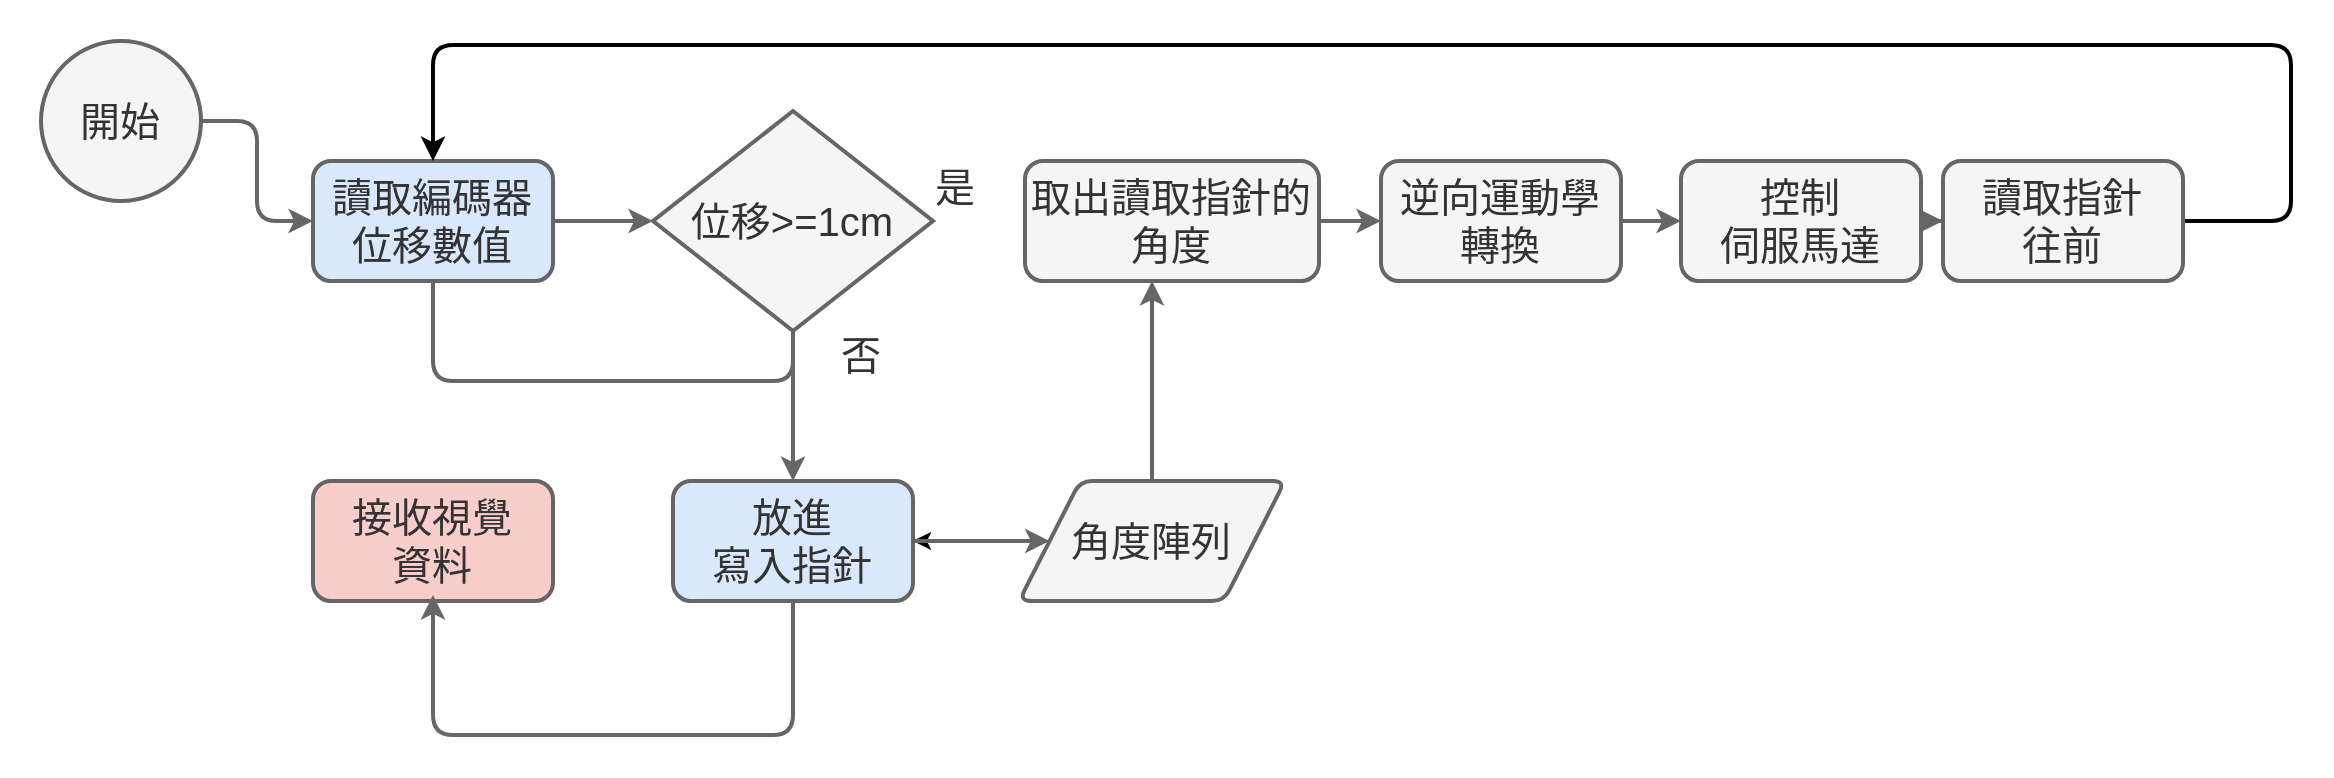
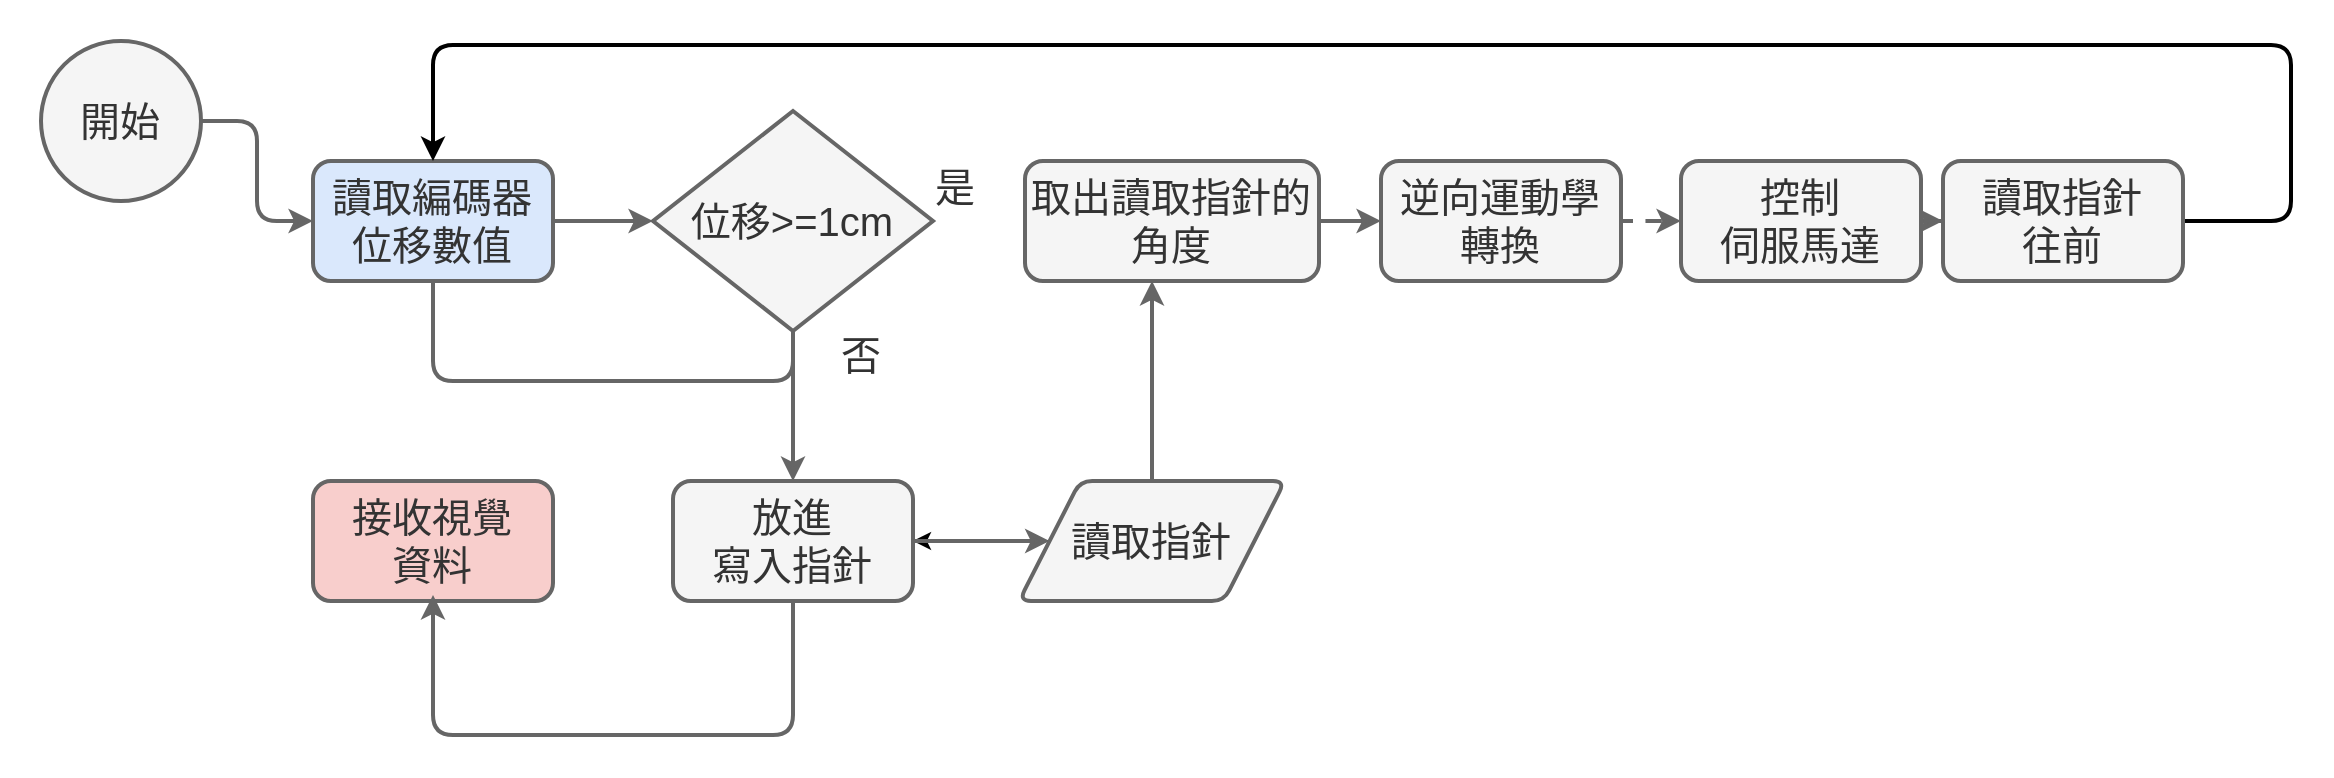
  <mxCell id="0" />
  <mxCell id="1" parent="0" />
  <mxCell id="2" value="" style="edgeStyle=orthogonalEdgeStyle;rounded=1;orthogonalLoop=1;jettySize=auto;html=1;strokeWidth=2;labelBackgroundColor=none;fontColor=#0A0A0A;strokeColor=#666666;fillColor=#f5f5f5;fontSize=20;" parent="1" source="4" target="22" edge="1"><mxGeometry relative="1" as="geometry" /></mxCell>
  <mxCell id="3" style="edgeStyle=orthogonalEdgeStyle;rounded=1;orthogonalLoop=1;jettySize=auto;html=1;entryX=0.5;entryY=0;entryDx=0;entryDy=0;labelBackgroundColor=none;fontColor=#0A0A0A;strokeColor=#666666;fillColor=#f5f5f5;strokeWidth=2;fontSize=20;" parent="1" source="4" target="6" edge="1"><mxGeometry relative="1" as="geometry"><Array as="points"><mxPoint x="396" y="190" /><mxPoint x="216" y="190" /></Array><mxPoint x="355" y="40" as="targetPoint" /></mxGeometry></mxCell>
  <mxCell id="4" value="位移&amp;gt;=1cm" style="strokeWidth=2;html=1;shape=mxgraph.flowchart.decision;whiteSpace=wrap;labelBackgroundColor=none;rounded=1;strokeColor=#666666;fontColor=#333333;fillColor=#f5f5f5;fontSize=20;" parent="1" vertex="1"><mxGeometry x="326" y="55" width="140" height="110" as="geometry" /></mxCell>
  <mxCell id="5" value="" style="edgeStyle=orthogonalEdgeStyle;rounded=1;orthogonalLoop=1;jettySize=auto;html=1;strokeWidth=2;labelBackgroundColor=none;fontColor=#0A0A0A;strokeColor=#666666;fillColor=#f5f5f5;fontSize=20;" parent="1" source="6" target="4" edge="1"><mxGeometry relative="1" as="geometry" /></mxCell>
  <mxCell id="6" value="讀取編碼器位移數值" style="rounded=1;whiteSpace=wrap;html=1;strokeWidth=2;labelBackgroundColor=none;strokeColor=#666666;fontColor=#333333;fillColor=#dae8fc;fontSize=20;" parent="1" vertex="1"><mxGeometry x="156" y="80" width="120" height="60" as="geometry" /></mxCell>
  <mxCell id="7" value="" style="edgeStyle=orthogonalEdgeStyle;rounded=1;orthogonalLoop=1;jettySize=auto;html=1;strokeWidth=2;labelBackgroundColor=none;fontColor=#0A0A0A;strokeColor=#666666;fillColor=#f5f5f5;fontSize=20;" parent="1" source="8" target="13" edge="1"><mxGeometry relative="1" as="geometry" /></mxCell>
  <mxCell id="8" value="取出讀取指針的角度" style="rounded=1;whiteSpace=wrap;html=1;strokeWidth=2;labelBackgroundColor=none;strokeColor=#666666;fontColor=#333333;fillColor=#f5f5f5;fontSize=20;" parent="1" vertex="1"><mxGeometry x="512" y="80" width="147" height="60" as="geometry" /></mxCell>
  <mxCell id="9" value="" style="edgeStyle=orthogonalEdgeStyle;rounded=1;orthogonalLoop=1;jettySize=auto;html=1;strokeWidth=2;labelBackgroundColor=none;fontColor=#0A0A0A;strokeColor=#666666;fillColor=#f5f5f5;fontSize=20;" parent="1" source="11" target="8" edge="1"><mxGeometry relative="1" as="geometry"><Array as="points"><mxPoint x="572" y="256" /><mxPoint x="572" y="256" /></Array></mxGeometry></mxCell>
  <mxCell id="10" value="" style="edgeStyle=orthogonalEdgeStyle;rounded=0;orthogonalLoop=1;jettySize=auto;html=1;fontSize=20;" edge="1" parent="1" source="11" target="22"><mxGeometry relative="1" as="geometry" /></mxCell>
- <mxCell id="11" value="角度陣列" style="shape=parallelogram;html=1;strokeWidth=2;perimeter=parallelogramPerimeter;whiteSpace=wrap;rounded=1;arcSize=12;size=0.23;labelBackgroundColor=none;strokeColor=#666666;fontColor=#333333;fillColor=#f5f5f5;fontSize=20;" parent="1" vertex="1"><mxGeometry x="509" y="240" width="133" height="60" as="geometry" /></mxCell>
- <mxCell id="12" value="" style="edgeStyle=orthogonalEdgeStyle;rounded=1;orthogonalLoop=1;jettySize=auto;html=1;strokeWidth=2;labelBackgroundColor=none;fontColor=#0A0A0A;strokeColor=#666666;fillColor=#f5f5f5;fontSize=20;" parent="1" source="13" target="15" edge="1"><mxGeometry relative="1" as="geometry" /></mxCell>
+ <mxCell id="11" value="讀取指針" style="shape=parallelogram;html=1;strokeWidth=2;perimeter=parallelogramPerimeter;whiteSpace=wrap;rounded=1;arcSize=12;size=0.23;labelBackgroundColor=none;strokeColor=#666666;fontColor=#333333;fillColor=#f5f5f5;fontSize=20;" parent="1" vertex="1"><mxGeometry x="509" y="240" width="133" height="60" as="geometry" /></mxCell>
+ <mxCell id="12" value="" style="edgeStyle=orthogonalEdgeStyle;rounded=1;orthogonalLoop=1;jettySize=auto;html=1;strokeWidth=2;labelBackgroundColor=none;fontColor=#0A0A0A;strokeColor=#666666;fillColor=#f5f5f5;fontSize=20;dashed=1;" parent="1" source="13" target="15" edge="1"><mxGeometry relative="1" as="geometry" /></mxCell>
  <mxCell id="13" value="逆向運動學轉換" style="rounded=1;whiteSpace=wrap;html=1;strokeWidth=2;labelBackgroundColor=none;strokeColor=#666666;fontColor=#333333;fillColor=#f5f5f5;fontSize=20;" parent="1" vertex="1"><mxGeometry x="690" y="80" width="120" height="60" as="geometry" /></mxCell>
  <mxCell id="14" value="" style="edgeStyle=orthogonalEdgeStyle;rounded=1;orthogonalLoop=1;jettySize=auto;html=1;strokeWidth=2;labelBackgroundColor=none;fontColor=#0A0A0A;strokeColor=#666666;fillColor=#f5f5f5;fontSize=20;" parent="1" source="15" target="18" edge="1"><mxGeometry relative="1" as="geometry" /></mxCell>
  <mxCell id="15" value="控制&lt;div&gt;伺服&lt;span style=&quot;background-color: initial;&quot;&gt;馬達&lt;/span&gt;&lt;/div&gt;" style="rounded=1;whiteSpace=wrap;html=1;strokeWidth=2;labelBackgroundColor=none;strokeColor=#666666;fontColor=#333333;fillColor=#f5f5f5;fontSize=20;" parent="1" vertex="1"><mxGeometry x="840" y="80" width="120" height="60" as="geometry" /></mxCell>
  <mxCell id="16" value="是" style="text;html=1;align=center;verticalAlign=middle;resizable=0;points=[];autosize=1;strokeColor=none;fillColor=none;labelBackgroundColor=none;rounded=1;fontColor=#333333;strokeWidth=2;fontSize=20;" parent="1" vertex="1"><mxGeometry x="458" y="75" width="38" height="36" as="geometry" /></mxCell>
  <mxCell id="17" style="edgeStyle=orthogonalEdgeStyle;rounded=1;orthogonalLoop=1;jettySize=auto;html=1;strokeColor=#000000;exitX=1;exitY=0.5;exitDx=0;exitDy=0;strokeWidth=2;fontSize=20;curved=0;" edge="1" parent="1" source="18" target="6"><mxGeometry relative="1" as="geometry"><mxPoint x="1018" y="30" as="sourcePoint" /><mxPoint x="243" y="0" as="targetPoint" /><Array as="points"><mxPoint x="1145" y="110" /><mxPoint x="1145" y="22" /><mxPoint x="216" y="22" /></Array></mxGeometry></mxCell>
  <mxCell id="18" value="讀取指針&lt;div&gt;往前&lt;/div&gt;" style="rounded=1;whiteSpace=wrap;html=1;strokeWidth=2;labelBackgroundColor=none;strokeColor=#666666;fontColor=#333333;fillColor=#f5f5f5;fontSize=20;" parent="1" vertex="1"><mxGeometry x="971" y="80" width="120" height="60" as="geometry" /></mxCell>
  <mxCell id="19" value="接收視覺&lt;div&gt;資料&lt;/div&gt;" style="rounded=1;whiteSpace=wrap;html=1;labelBackgroundColor=none;strokeColor=#666666;fontColor=#333333;fillColor=#f8cecc;strokeWidth=2;fontSize=20;" parent="1" vertex="1"><mxGeometry x="156" y="240" width="120" height="60" as="geometry" /></mxCell>
  <mxCell id="20" style="edgeStyle=orthogonalEdgeStyle;rounded=1;orthogonalLoop=1;jettySize=auto;html=1;entryX=0;entryY=0.5;entryDx=0;entryDy=0;labelBackgroundColor=none;fontColor=#0A0A0A;strokeColor=#666666;fillColor=#f5f5f5;strokeWidth=2;fontSize=20;" parent="1" source="22" target="11" edge="1"><mxGeometry relative="1" as="geometry" /></mxCell>
  <mxCell id="21" style="edgeStyle=orthogonalEdgeStyle;rounded=1;orthogonalLoop=1;jettySize=auto;html=1;labelBackgroundColor=none;fontColor=#0A0A0A;strokeColor=#666666;fillColor=#f5f5f5;strokeWidth=2;fontSize=20;" parent="1" source="22" edge="1"><mxGeometry relative="1" as="geometry"><Array as="points"><mxPoint x="396" y="367" /><mxPoint x="216" y="367" /></Array><mxPoint x="216" y="297" as="targetPoint" /></mxGeometry></mxCell>
- <mxCell id="22" value="放進&lt;div&gt;寫入指針&lt;/div&gt;" style="rounded=1;whiteSpace=wrap;html=1;labelBackgroundColor=none;strokeColor=#666666;fontColor=#333333;fillColor=#dae8fc;strokeWidth=2;fontSize=20;" parent="1" vertex="1"><mxGeometry x="336" y="240" width="120" height="60" as="geometry" /></mxCell>
+ <mxCell id="22" value="放進&lt;div&gt;寫入指針&lt;/div&gt;" style="rounded=1;whiteSpace=wrap;html=1;labelBackgroundColor=none;strokeColor=#666666;fontColor=#333333;fillColor=#f5f5f5;strokeWidth=2;fontSize=20;" parent="1" vertex="1"><mxGeometry x="336" y="240" width="120" height="60" as="geometry" /></mxCell>
  <mxCell id="23" value="否" style="text;html=1;align=center;verticalAlign=middle;resizable=0;points=[];autosize=1;strokeColor=none;fillColor=none;labelBackgroundColor=none;rounded=1;fontColor=#333333;strokeWidth=2;fontSize=20;" parent="1" vertex="1"><mxGeometry x="411" y="159" width="38" height="36" as="geometry" /></mxCell>
  <mxCell id="24" value="" style="edgeStyle=orthogonalEdgeStyle;rounded=1;orthogonalLoop=1;jettySize=auto;html=1;labelBackgroundColor=none;fontColor=#0A0A0A;strokeColor=#666666;fillColor=#f5f5f5;strokeWidth=2;fontSize=20;" parent="1" source="25" target="6" edge="1"><mxGeometry relative="1" as="geometry" /></mxCell>
  <mxCell id="25" value="開始" style="ellipse;whiteSpace=wrap;html=1;aspect=fixed;labelBackgroundColor=none;rounded=1;strokeColor=#666666;fontColor=#333333;fillColor=#f5f5f5;strokeWidth=2;fontSize=20;" parent="1" vertex="1"><mxGeometry x="20" y="20" width="80" height="80" as="geometry" /></mxCell>
